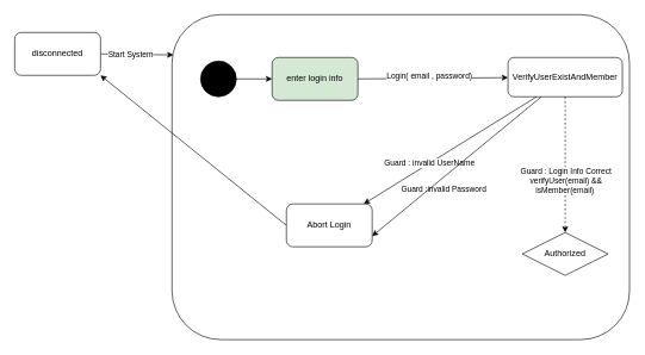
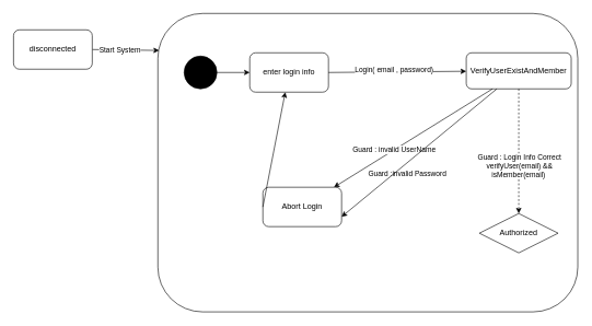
  <mxCell id="0" />
  <mxCell id="1" parent="0" />
  <mxCell id="2" value="" style="rounded=1;whiteSpace=wrap;html=1;" parent="1" vertex="1"><mxGeometry x="240" y="20" width="640" height="455" as="geometry" /></mxCell>
  <mxCell id="3" value="" style="endArrow=classic;html=1;exitX=1;exitY=0.5;exitDx=0;exitDy=0;entryX=0.003;entryY=0.124;entryDx=0;entryDy=0;entryPerimeter=0;" parent="1" source="6" target="2" edge="1"><mxGeometry width="50" height="50" relative="1" as="geometry"><mxPoint x="10" y="80" as="sourcePoint" /><mxPoint x="250" y="50" as="targetPoint" /></mxGeometry></mxCell>
  <mxCell id="4" value="Start System" style="edgeLabel;html=1;align=center;verticalAlign=middle;resizable=0;points=[];" parent="3" vertex="1" connectable="0"><mxGeometry x="-0.184" relative="1" as="geometry"><mxPoint as="offset" /></mxGeometry></mxCell>
  <mxCell id="5" value="" style="shape=mxgraph.bpmn.shape;html=1;verticalLabelPosition=bottom;labelBackgroundColor=#ffffff;verticalAlign=top;align=center;perimeter=ellipsePerimeter;outlineConnect=0;outline=standard;symbol=general;fillColor=#000000;" parent="1" vertex="1"><mxGeometry x="280" y="85" width="50" height="50" as="geometry" /></mxCell>
  <mxCell id="6" value="disconnected" style="rounded=1;whiteSpace=wrap;html=1;" parent="1" vertex="1"><mxGeometry x="20" y="45" width="120" height="60" as="geometry" /></mxCell>
  <mxCell id="7" value="" style="endArrow=classic;html=1;exitX=1;exitY=0.5;exitDx=0;exitDy=0;" parent="1" source="5" target="8" edge="1"><mxGeometry width="50" height="50" relative="1" as="geometry"><mxPoint x="320" y="245" as="sourcePoint" /><mxPoint x="370" y="195" as="targetPoint" /></mxGeometry></mxCell>
- <mxCell id="8" value="enter login info" style="rounded=1;whiteSpace=wrap;html=1;fillColor=#d5e8d4;" parent="1" vertex="1"><mxGeometry x="380" y="80" width="120" height="60" as="geometry" /></mxCell>
+ <mxCell id="8" value="enter login info" style="rounded=1;whiteSpace=wrap;html=1;" parent="1" vertex="1"><mxGeometry x="380" y="80" width="120" height="60" as="geometry" /></mxCell>
  <mxCell id="9" value="" style="endArrow=classic;html=1;exitX=1;exitY=0.5;exitDx=0;exitDy=0;" parent="1" source="8" target="11" edge="1"><mxGeometry width="50" height="50" relative="1" as="geometry"><mxPoint x="530" y="245" as="sourcePoint" /><mxPoint x="580" y="195" as="targetPoint" /></mxGeometry></mxCell>
  <mxCell id="10" value="Login( email , password)" style="edgeLabel;html=1;align=center;verticalAlign=middle;resizable=0;points=[];" parent="9" vertex="1" connectable="0"><mxGeometry x="-0.237" relative="1" as="geometry"><mxPoint x="20" y="-4.31" as="offset" /></mxGeometry></mxCell>
  <mxCell id="11" value="VerifyUserExistAndMember" style="rounded=1;whiteSpace=wrap;html=1;" parent="1" vertex="1"><mxGeometry x="710" y="80" width="160" height="55" as="geometry" /></mxCell>
  <mxCell id="12" value="" style="endArrow=classic;html=1;exitX=0.25;exitY=1;exitDx=0;exitDy=0;" parent="1" source="11" target="14" edge="1"><mxGeometry width="50" height="50" relative="1" as="geometry"><mxPoint x="660" y="235" as="sourcePoint" /><mxPoint x="710" y="185" as="targetPoint" /></mxGeometry></mxCell>
  <mxCell id="13" value="Guard : invalid UserName" style="edgeLabel;html=1;align=center;verticalAlign=middle;resizable=0;points=[];" parent="12" vertex="1" connectable="0"><mxGeometry x="0.245" relative="1" as="geometry"><mxPoint y="-1" as="offset" /></mxGeometry></mxCell>
  <mxCell id="14" value="Abort Login" style="rounded=1;whiteSpace=wrap;html=1;" parent="1" vertex="1"><mxGeometry x="400" y="285" width="120" height="60" as="geometry" /></mxCell>
  <mxCell id="15" value="" style="endArrow=classic;html=1;dashed=1;" parent="1" source="11" target="17" edge="1"><mxGeometry width="50" height="50" relative="1" as="geometry"><mxPoint x="800" y="115" as="sourcePoint" /><mxPoint x="1130" y="227.5" as="targetPoint" /></mxGeometry></mxCell>
  <mxCell id="16" value="Guard : Login Info Correct&lt;br&gt;verifyUser(email) &amp;amp;&amp;amp;&lt;br&gt;isMember(email)&amp;nbsp;" style="edgeLabel;html=1;align=center;verticalAlign=middle;resizable=0;points=[];" parent="15" vertex="1" connectable="0"><mxGeometry x="0.245" relative="1" as="geometry"><mxPoint y="-1" as="offset" /></mxGeometry></mxCell>
  <mxCell id="17" value="Authorized" style="rhombus;whiteSpace=wrap;html=1;" parent="1" vertex="1"><mxGeometry x="730" y="325" width="120" height="60" as="geometry" /></mxCell>
- <mxCell id="18" value="" style="endArrow=classic;html=1;exitX=0;exitY=0.5;exitDx=0;exitDy=0;entryX=1;entryY=1;entryDx=0;entryDy=0;" parent="1" source="14" target="6" edge="1"><mxGeometry width="50" height="50" relative="1" as="geometry"><mxPoint x="430" y="295" as="sourcePoint" /><mxPoint x="480" y="245" as="targetPoint" /></mxGeometry></mxCell>
+ <mxCell id="18" value="" style="endArrow=classic;html=1;exitX=0;exitY=0.5;exitDx=0;exitDy=0;" parent="1" source="14" target="8" edge="1"><mxGeometry width="50" height="50" relative="1" as="geometry"><mxPoint x="430" y="295" as="sourcePoint" /><mxPoint x="480" y="245" as="targetPoint" /></mxGeometry></mxCell>
  <mxCell id="19" value="Guard :invalid Password" style="edgeLabel;html=1;align=center;verticalAlign=middle;resizable=0;points=[];" vertex="1" connectable="0" parent="1"><mxGeometry x="619.999" y="264.998" as="geometry" /></mxCell>
  <mxCell id="20" value="" style="endArrow=classic;html=1;entryX=1;entryY=0.75;entryDx=0;entryDy=0;" edge="1" parent="1" source="11" target="14"><mxGeometry width="50" height="50" relative="1" as="geometry"><mxPoint x="800" y="145" as="sourcePoint" /><mxPoint x="800" y="335" as="targetPoint" /></mxGeometry></mxCell>
